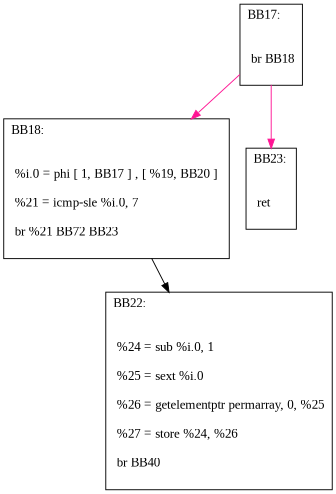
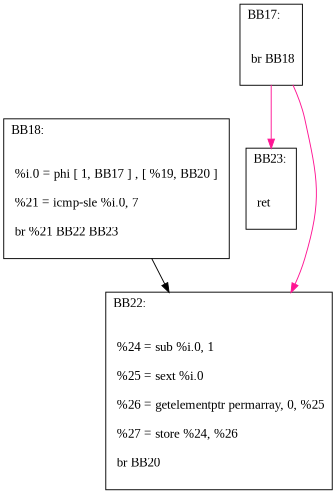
  digraph {
    fontname="Liberation Serif"
    node [fontname="Liberation Serif" shape=record]
    edge [color=deeppink fontname="Liberation Serif"]
    n1 [label="{BB17:\l\l\n             br BB18\l\n             }"]
-   n2 [label="{BB18:\l\l\n             %i.0 = phi [ 1, BB17 ] , [ %19, BB20 ] \l\n             %21 = icmp-sle %i.0, 7\l\n             br %21 BB72 BB23\l\n             }"]
+   n2 [label="{BB18:\l\l\n             %i.0 = phi [ 1, BB17 ] , [ %19, BB20 ] \l\n             %21 = icmp-sle %i.0, 7\l\n             br %21 BB22 BB23\l\n             }"]
    n3 [label="{BB23:\l\l\n             ret\l\n             }"]
-   n4 [label="{BB22:\l\l\n             %24 = sub %i.0, 1\l\n             %25 = sext %i.0\l\n             %26 = getelementptr permarray, 0, %25\l\n             %27 = store %24, %26\l\n             br BB40\l\n             }"]
-   n1 -> n2
+   n4 [label="{BB22:\l\l\n             %24 = sub %i.0, 1\l\n             %25 = sext %i.0\l\n             %26 = getelementptr permarray, 0, %25\l\n             %27 = store %24, %26\l\n             br BB20\l\n             }"]
+   n1 -> n4
    n1 -> n3
    n2 -> n4 [color=black]
  }
